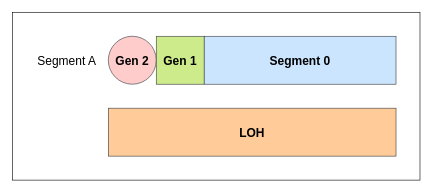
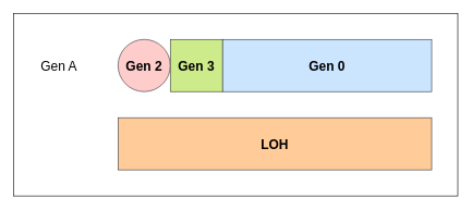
  <mxCell id="0" />
  <mxCell id="1" parent="0" />
  <mxCell id="2" value="" style="group" parent="1" vertex="1" connectable="0"><mxGeometry x="20" y="20" width="680" height="280" as="geometry" /></mxCell>
  <mxCell id="3" value="" style="rounded=0;whiteSpace=wrap;html=1;" parent="2" vertex="1"><mxGeometry width="680" height="280" as="geometry" /></mxCell>
  <mxCell id="4" value="&lt;b&gt;&lt;font style=&quot;font-size: 20px&quot;&gt;Gen 2&lt;br&gt;&lt;/font&gt;&lt;/b&gt;" style="ellipse;whiteSpace=wrap;html=1;fillColor=#ffcccc;strokeColor=#36393d;" parent="2" vertex="1"><mxGeometry x="160" y="40" width="80" height="80" as="geometry" /></mxCell>
- <mxCell id="5" value="&lt;b&gt;&lt;font style=&quot;font-size: 20px&quot;&gt;Gen 1&lt;br&gt;&lt;/font&gt;&lt;/b&gt;" style="rounded=0;whiteSpace=wrap;html=1;fillColor=#cdeb8b;strokeColor=#36393d;" parent="2" vertex="1"><mxGeometry x="240" y="40" width="80" height="80" as="geometry" /></mxCell>
- <mxCell id="6" value="&lt;b&gt;&lt;font style=&quot;font-size: 20px&quot;&gt;Segment 0&lt;br&gt;&lt;/font&gt;&lt;/b&gt;" style="rounded=0;whiteSpace=wrap;html=1;fillColor=#cce5ff;strokeColor=#36393d;" parent="2" vertex="1"><mxGeometry x="320" y="40" width="320" height="80" as="geometry" /></mxCell>
+ <mxCell id="5" value="&lt;b&gt;&lt;font style=&quot;font-size: 20px&quot;&gt;Gen 3&lt;br&gt;&lt;/font&gt;&lt;/b&gt;" style="rounded=0;whiteSpace=wrap;html=1;fillColor=#cdeb8b;strokeColor=#36393d;" parent="2" vertex="1"><mxGeometry x="240" y="40" width="80" height="80" as="geometry" /></mxCell>
+ <mxCell id="6" value="&lt;b&gt;&lt;font style=&quot;font-size: 20px&quot;&gt;Gen 0&lt;br&gt;&lt;/font&gt;&lt;/b&gt;" style="rounded=0;whiteSpace=wrap;html=1;fillColor=#cce5ff;strokeColor=#36393d;" parent="2" vertex="1"><mxGeometry x="320" y="40" width="320" height="80" as="geometry" /></mxCell>
  <mxCell id="7" value="&lt;font style=&quot;font-size: 20px&quot;&gt;&lt;b&gt;LOH&lt;font style=&quot;font-size: 20px&quot;&gt;&lt;br&gt;&lt;/font&gt;&lt;/b&gt;&lt;/font&gt;" style="rounded=0;whiteSpace=wrap;html=1;fillColor=#ffcc99;strokeColor=#36393d;" parent="2" vertex="1"><mxGeometry x="160" y="160" width="480" height="80" as="geometry" /></mxCell>
- <mxCell id="8" value="&lt;div style=&quot;font-size: 20px&quot; align=&quot;left&quot;&gt;Segment A&lt;br&gt;&lt;/div&gt;" style="text;html=1;align=left;verticalAlign=middle;resizable=0;points=[];autosize=1;" parent="2" vertex="1"><mxGeometry x="40" y="70" width="110" height="20" as="geometry" /></mxCell>
+ <mxCell id="8" value="&lt;div style=&quot;font-size: 20px&quot; align=&quot;left&quot;&gt;Gen A&lt;br&gt;&lt;/div&gt;" style="text;html=1;align=left;verticalAlign=middle;resizable=0;points=[];autosize=1;" parent="2" vertex="1"><mxGeometry x="40" y="70" width="110" height="20" as="geometry" /></mxCell>
